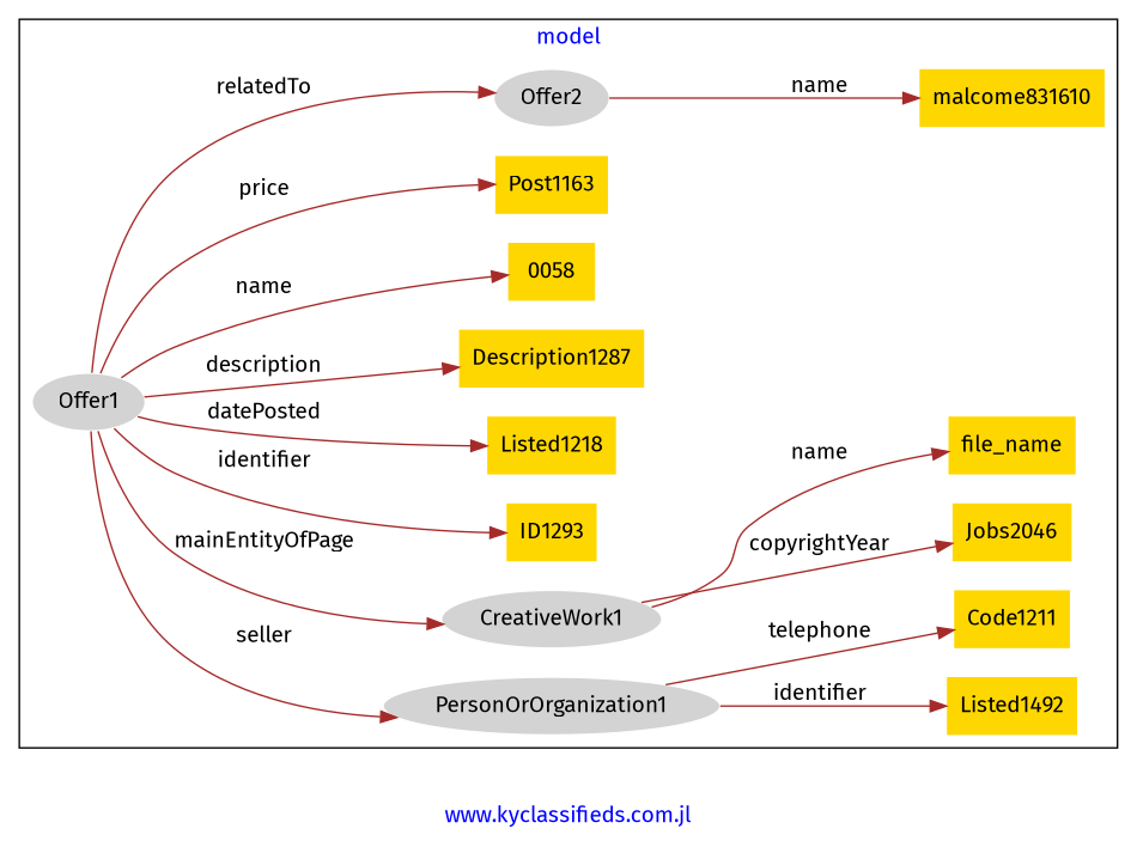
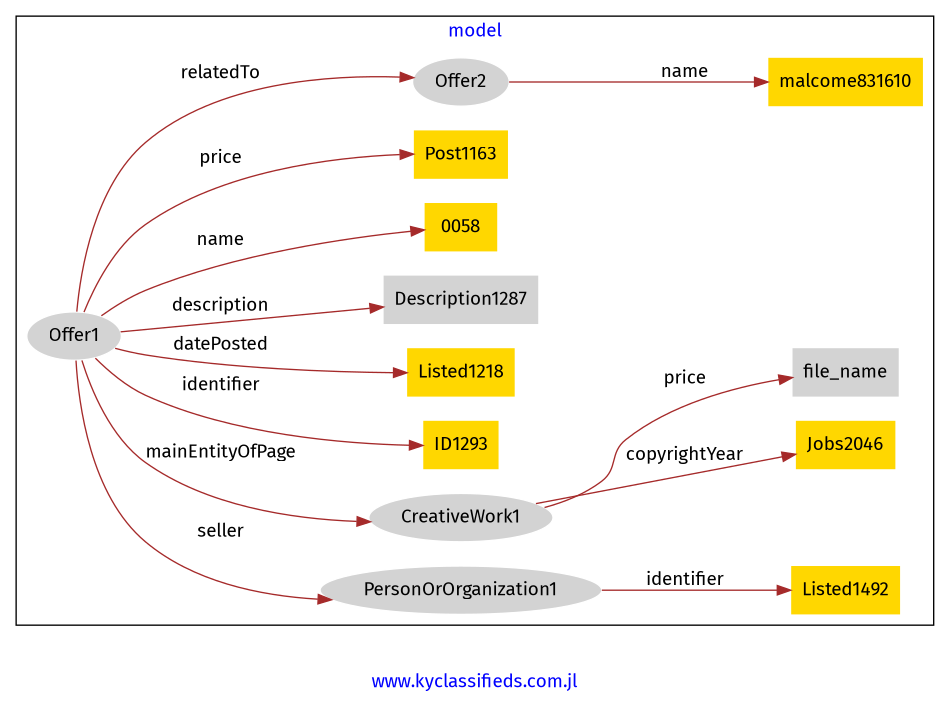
  digraph {
    fontcolor=blue
    fontname="Fira Sans"
    label="www.kyclassifieds.com.jl"
    rankdir=LR
    remincross=true
    node [fillcolor=gold fontname="Fira Sans" style=filled shape=plaintext]
    edge [color=brown fontcolor=black fontname="Fira Sans"]
    n1 [color=white fillcolor=lightgray label=PersonOrOrganization1 shape=""]
    n2 [label=Listed1492]
-   n3 [label=Code1211]
    n4 [color=white fillcolor=lightgray label=CreativeWork1 shape=""]
    n5 [label=Jobs2046]
-   n6 [label=file_name]
+   n6 [fillcolor=lightgray label=file_name]
    n7 [color=white fillcolor=lightgray label=Offer1 shape=""]
    n8 [label=ID1293]
    n9 [label=Listed1218]
-   n10 [label=Description1287]
+   n10 [fillcolor=lightgray label=Description1287]
    n11 [label=0058]
    n12 [label=Post1163]
    n13 [color=white fillcolor=lightgray label=Offer2 shape=""]
    n14 [label=malcome831610]
    subgraph cluster_1 {
      label=model
      n1
      n2
-     n3
      n4
      n5
      n6
      n7
      n8
      n9
      n10
      n11
      n12
      n13
      n14
    }
    n1 -> n2 [label=identifier]
-   n1 -> n3 [label=telephone]
    n4 -> n5 [label=copyrightYear]
-   n4 -> n6 [label=name]
+   n4 -> n6 [label=price]
    n7 -> n1 [label=seller]
    n7 -> n4 [label=mainEntityOfPage]
    n7 -> n8 [label=identifier]
    n7 -> n9 [label=datePosted]
    n7 -> n10 [label=description]
    n7 -> n11 [label=name]
    n7 -> n12 [label=price]
    n7 -> n13 [label=relatedTo]
    n13 -> n14 [label=name]
  }
